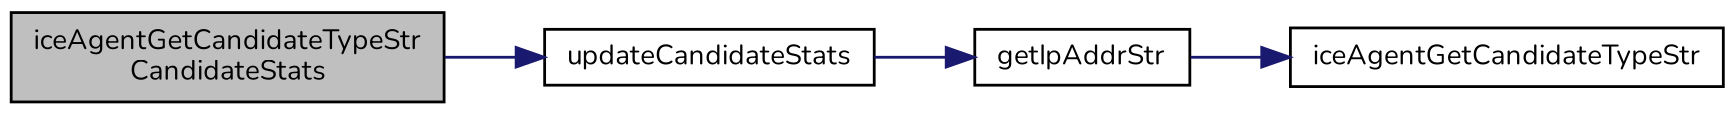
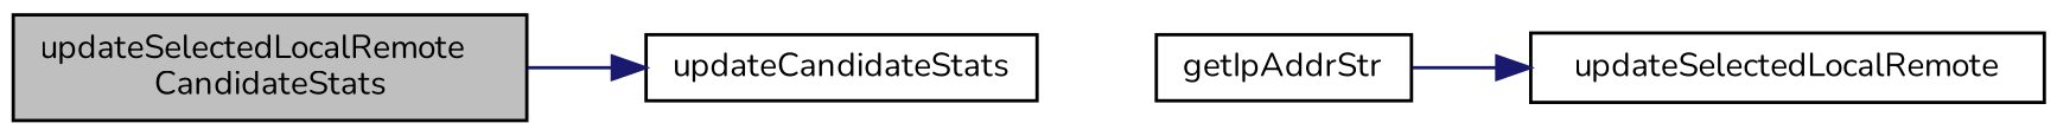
  digraph {
    fontname=Nunito
    rankdir=LR
    node [color=black fillcolor=white fontname=Nunito fontsize=10 shape=record style=filled]
    edge [color=midnightblue fontname=Nunito fontsize=10 labelfontname=Helvetica labelfontsize=10 style=solid]
-   n1 [fillcolor=grey75 fontcolor=black height=0.2 label="iceAgentGetCandidateTypeStr\lCandidateStats" width=0.4]
+   n1 [fillcolor=grey75 fontcolor=black height=0.2 label="updateSelectedLocalRemote\lCandidateStats" width=0.4]
    n2 [height=0.2 label=updateCandidateStats width=0.4]
    n3 [height=0.2 label=getIpAddrStr width=0.4]
-   n4 [height=0.2 label=iceAgentGetCandidateTypeStr width=0.4]
+   n4 [height=0.2 label=updateSelectedLocalRemote width=0.4]
    n1 -> n2
-   n2 -> n3
    n3 -> n4
  }
